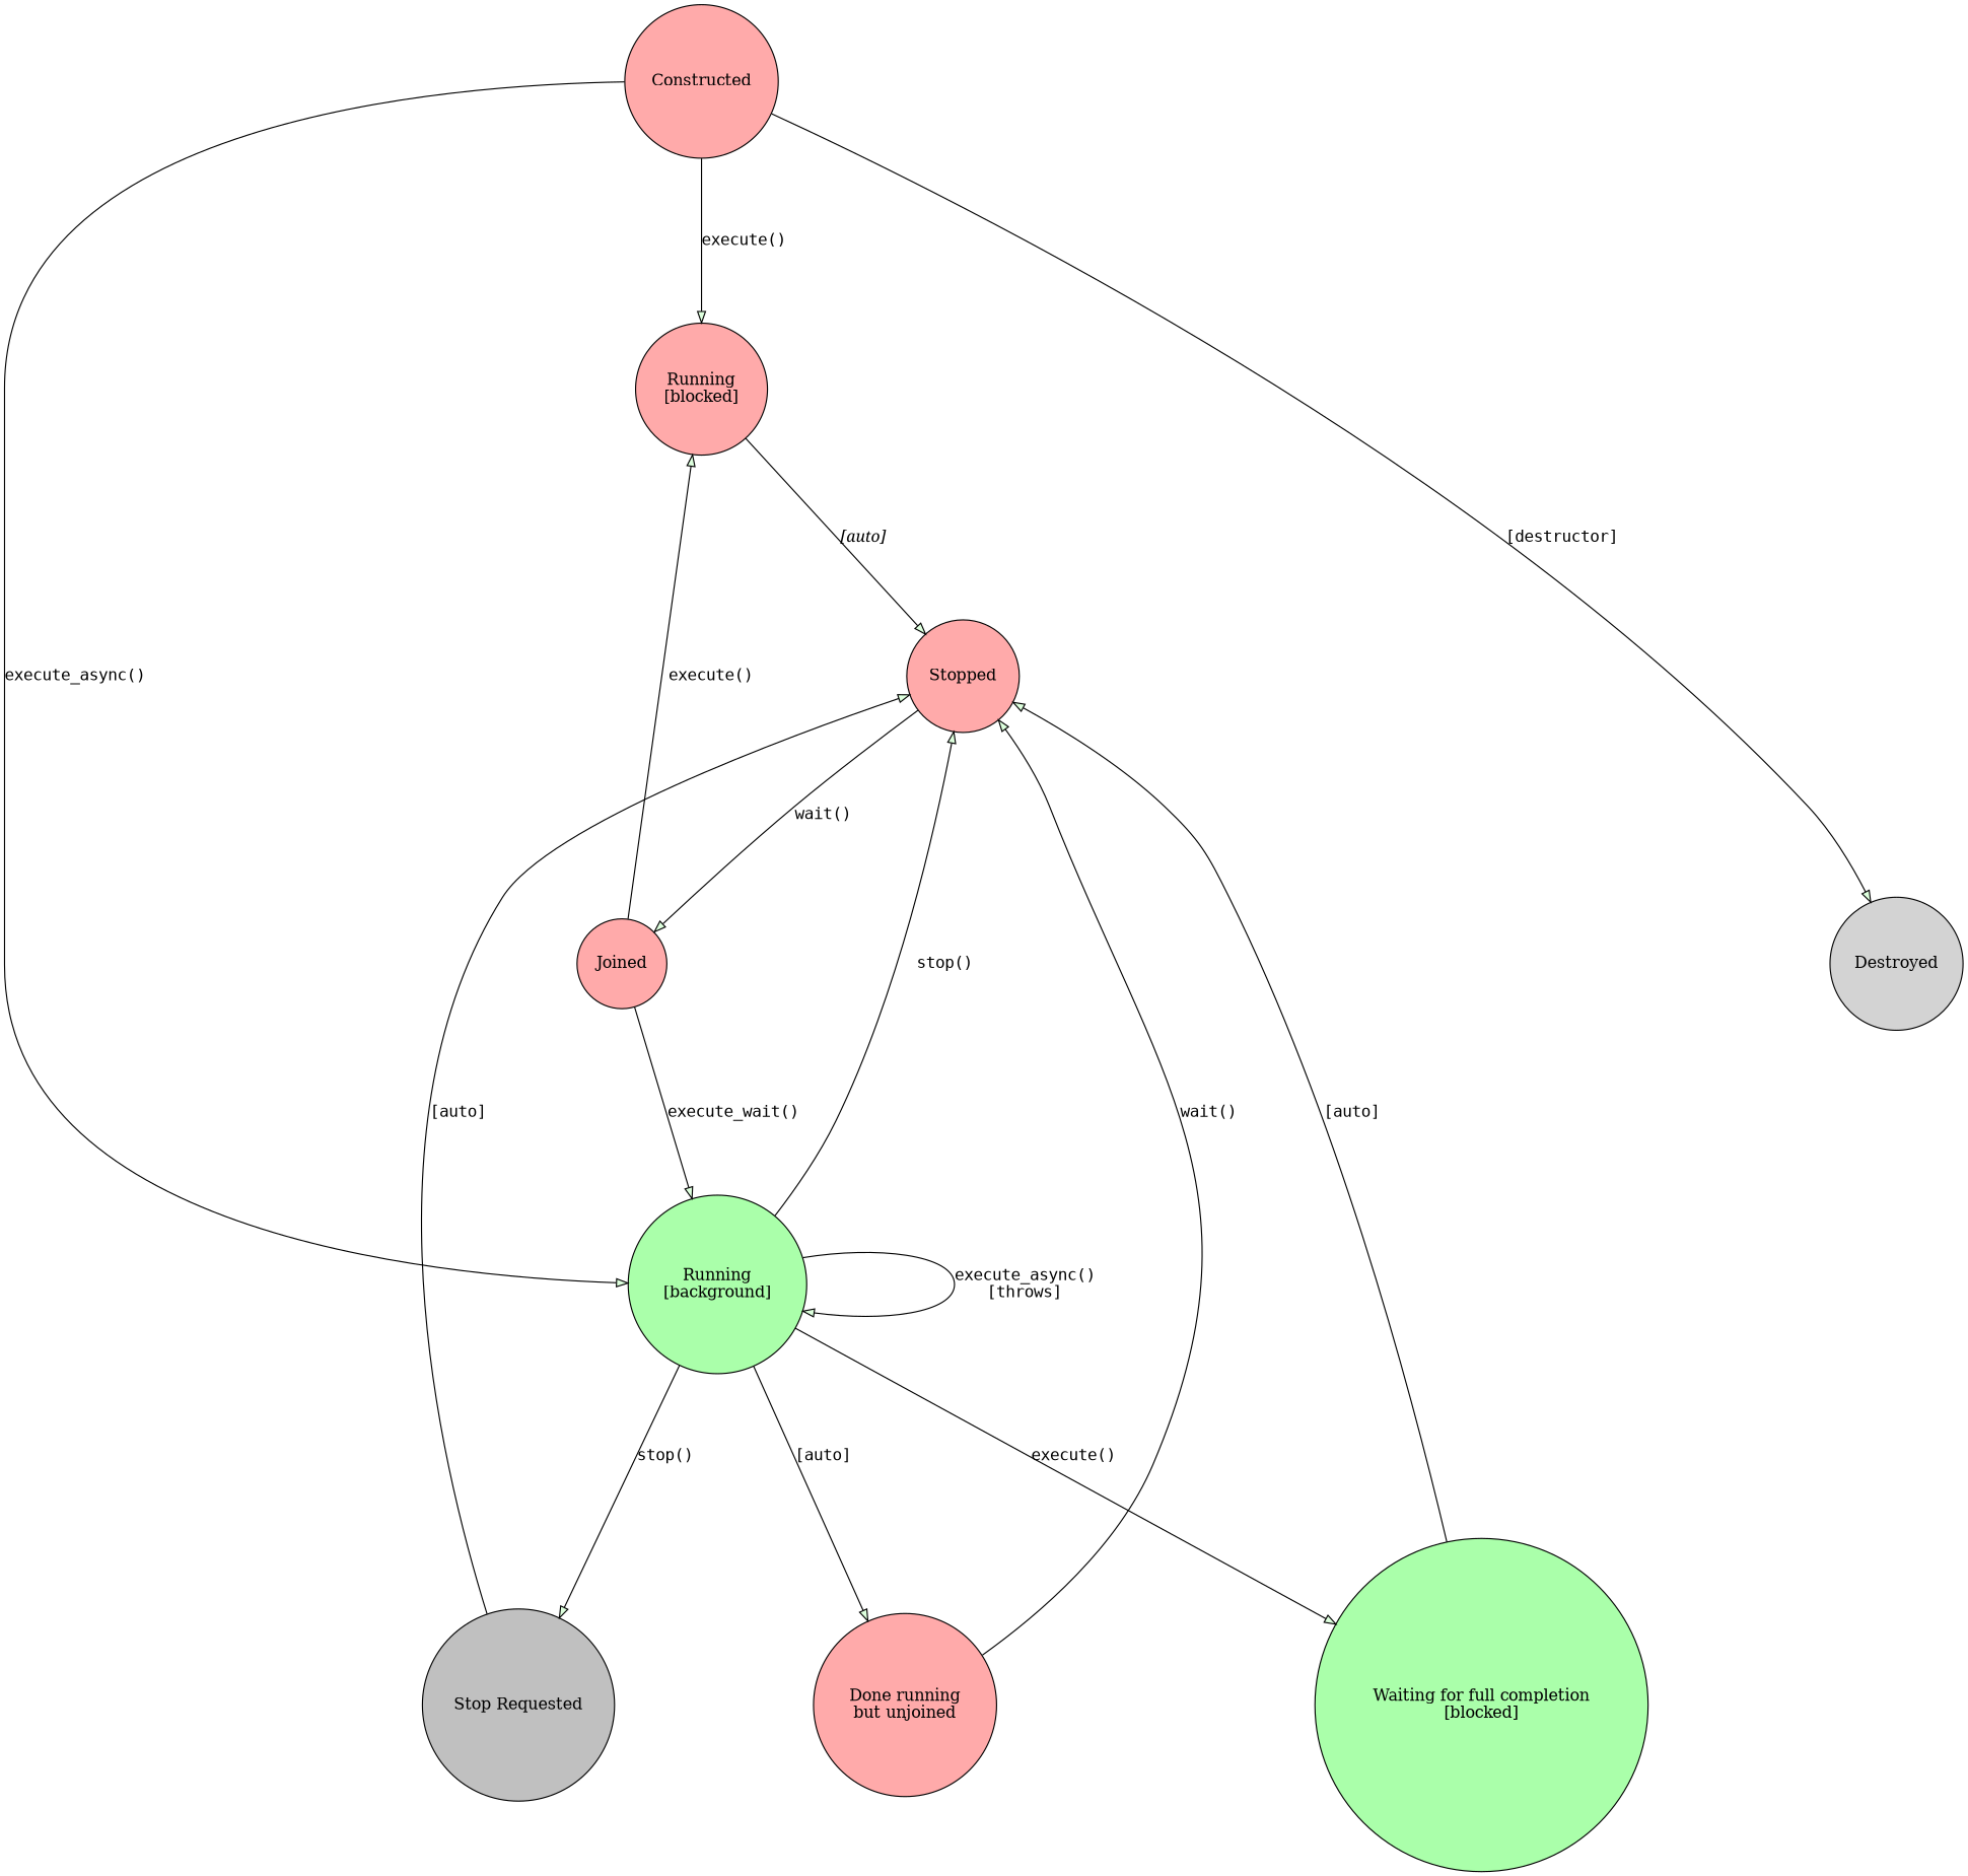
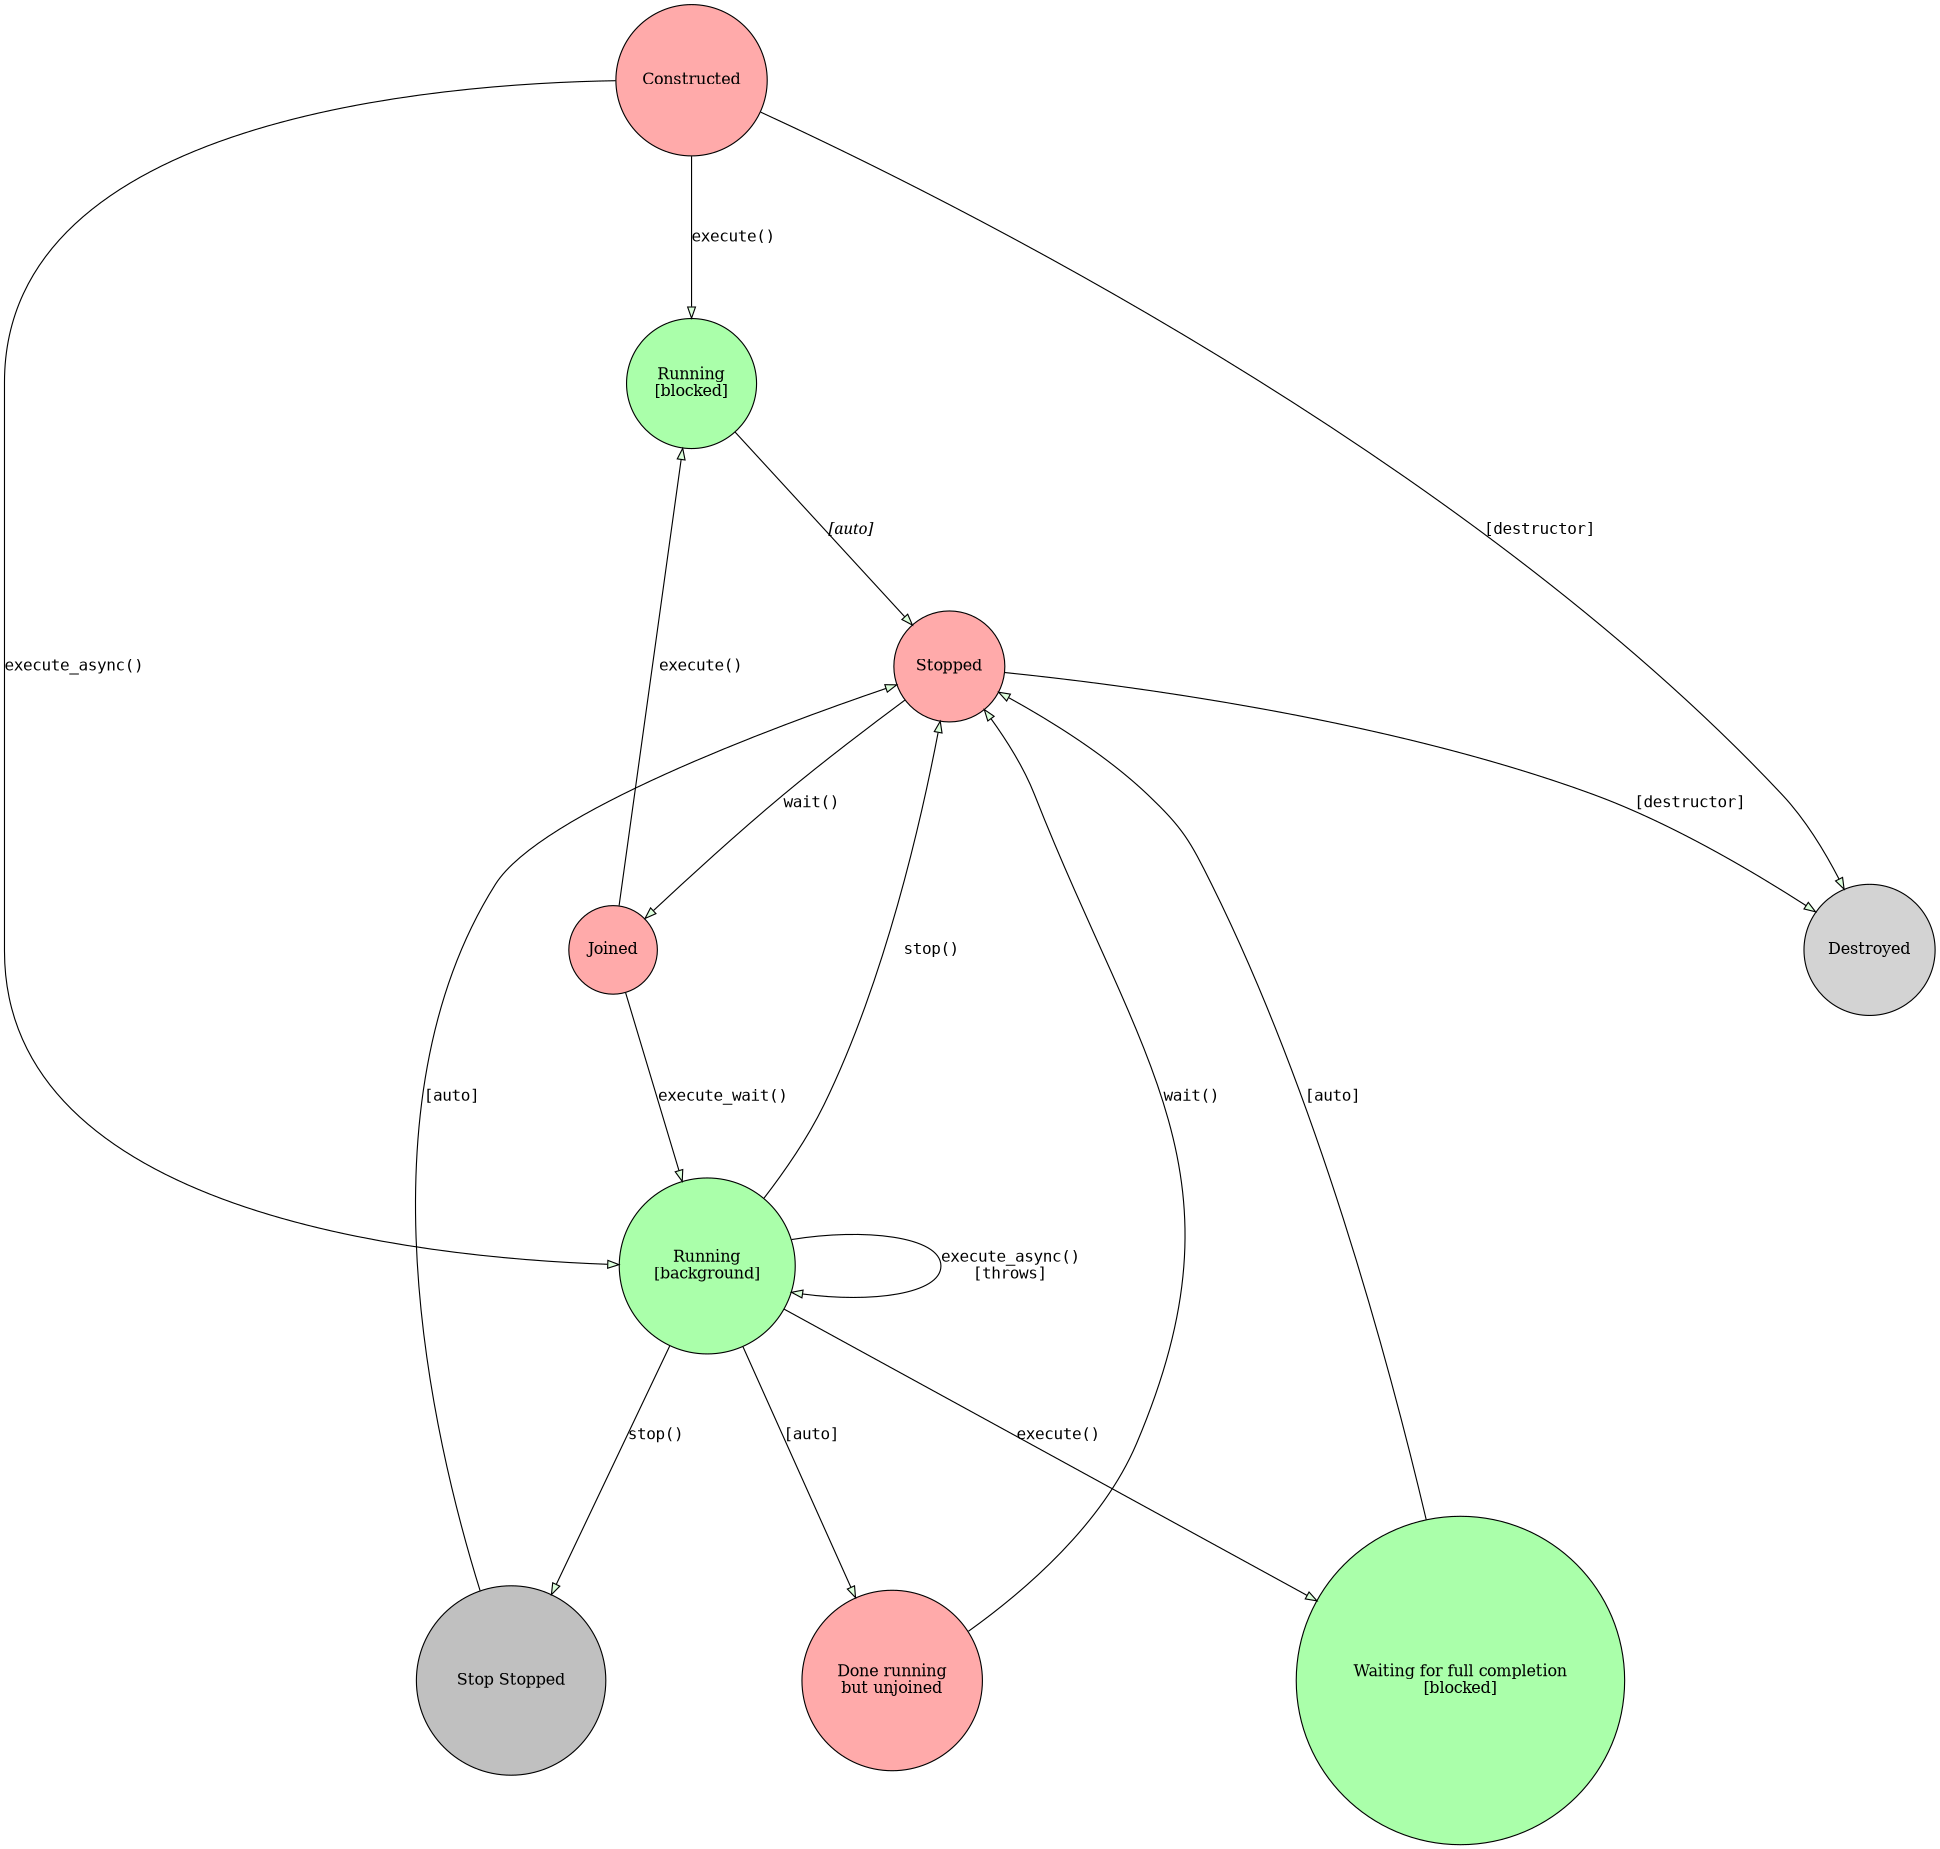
  digraph {
    nodesep=1.8
    ranksep=1.8
    splines=true
    node [border="#333333" fillcolor="#ffaaaa" shape=circle style=filled]
    edge [fillcolor="#ddffdd" fontname=Monospace]
    n1 [label=Constructed]
-   n2 [label="Running\n[blocked]"]
+   n2 [fillcolor="#aaffaa" label="Running\n[blocked]"]
    n3 [fillcolor="#aaffaa" label="Running\n[background]"]
    n4 [label=Destroyed fillcolor=""]
    n5 [label=Stopped]
-   n6 [fillcolor=grey label="Stop Requested"]
+   n6 [fillcolor=grey label="Stop Stopped"]
    n7 [label="Done running\nbut unjoined"]
    n8 [fillcolor="#aaffaa" label="Waiting for full completion\n[blocked]"]
    n9 [label=Joined]
    n1 -> n2 [label="execute()"]
    n1 -> n3 [label="execute_async()"]
    n1 -> n4 [label="[destructor]"]
    n2 -> n5 [fontname=italic label="[auto]"]
    n3 -> n3 [label="execute_async()\n[throws]"]
    n3 -> n5 [label="stop()"]
    n3 -> n6 [label="stop()"]
    n3 -> n7 [label="[auto]"]
    n3 -> n8 [label="execute()"]
+   n5 -> n4 [label="[destructor]"]
    n5 -> n9 [label="wait()"]
    n6 -> n5 [label="[auto]"]
    n7 -> n5 [label="wait()"]
    n8 -> n5 [label="[auto]"]
    n9 -> n2 [label="execute()"]
    n9 -> n3 [label="execute_wait()"]
  }
